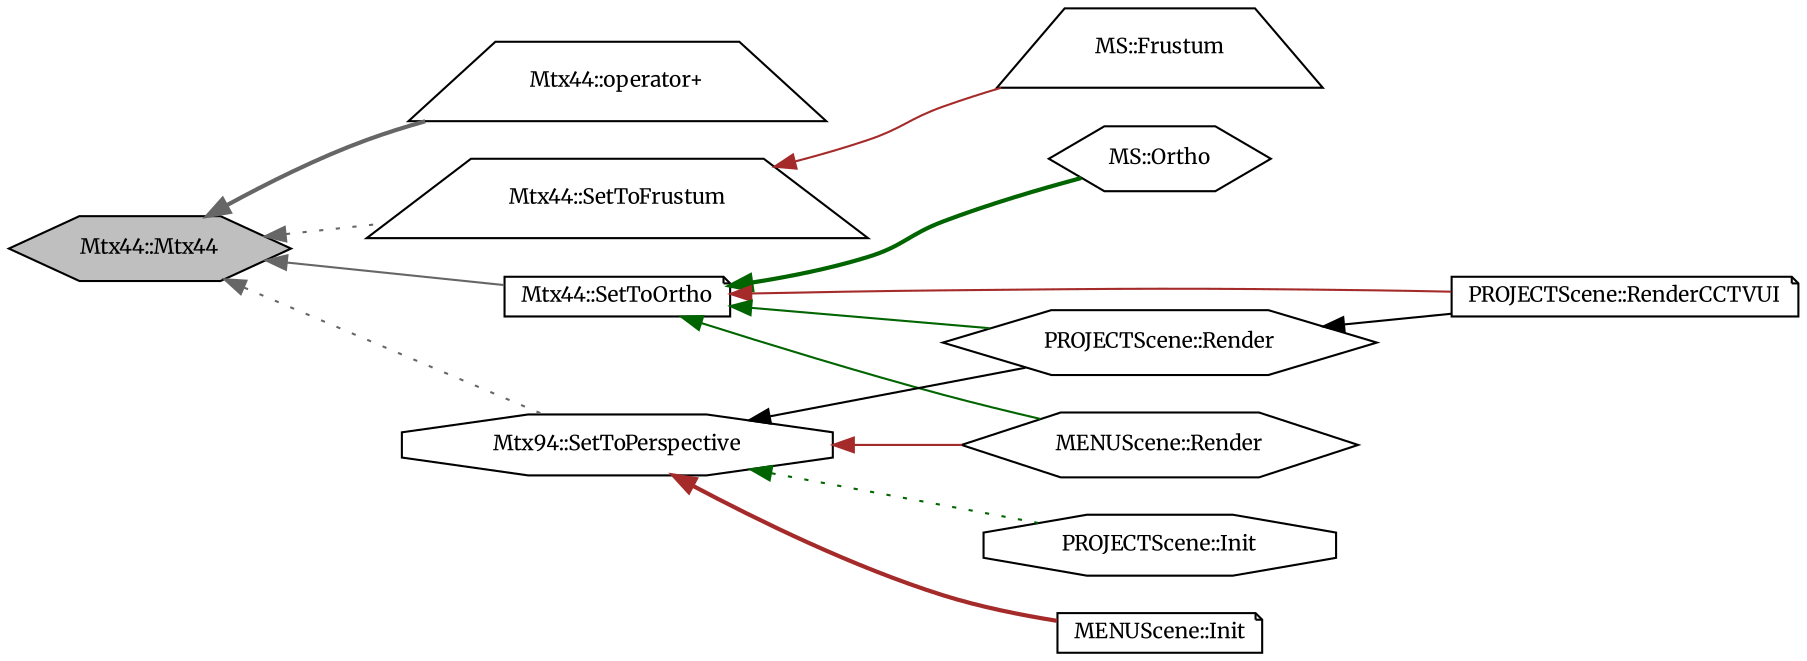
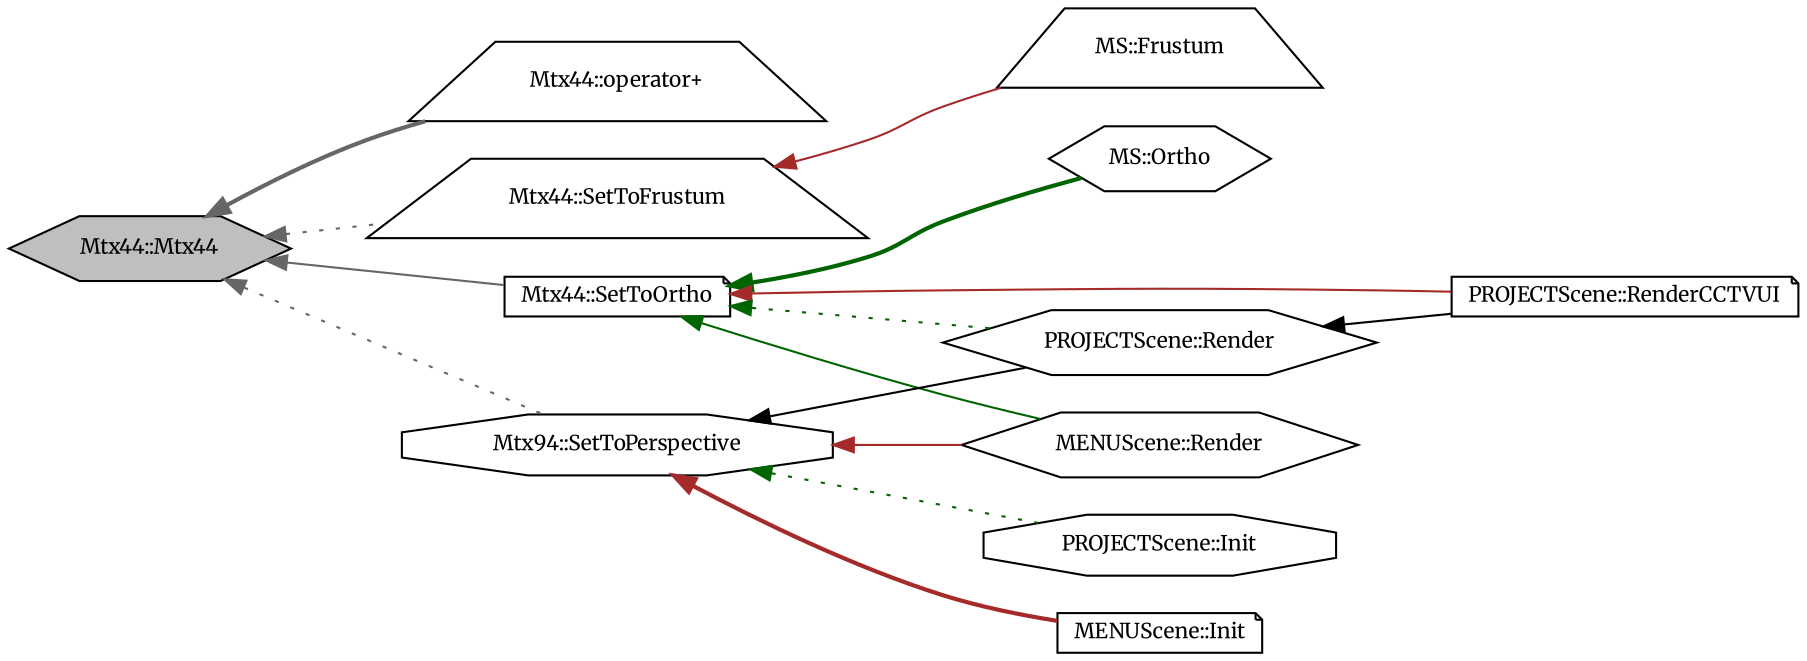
  digraph {
    fontname=Merriweather
    rankdir=LR
    node [color=black fontname=Merriweather fontsize=10 shape=hexagon]
    edge [color=gray40 dir=back fontname=Merriweather fontsize=10 labelfontname=Helvetica labelfontsize=10 style=solid]
    n1 [fillcolor=grey75 fontcolor=black height=0.2 label="Mtx44::Mtx44" style=filled width=0.4]
    n2 [height=0.2 label="Mtx44::operator+" shape=trapezium width=0.4]
    n3 [height=0.2 label="Mtx44::SetToFrustum" shape=trapezium width=0.4]
    n4 [height=0.2 label="Mtx44::SetToOrtho" shape=note width=0.4]
    n5 [height=0.2 label="Mtx94::SetToPerspective" shape=octagon width=0.4]
    n6 [height=0.2 label="MS::Frustum" shape=trapezium width=0.4]
    n7 [height=0.2 label="MS::Ortho" width=0.4]
    n8 [height=0.2 label="MENUScene::Render" width=0.4]
    n9 [height=0.2 label="PROJECTScene::RenderCCTVUI" shape=note width=0.4]
    n10 [height=0.2 label="PROJECTScene::Render" width=0.4]
    n11 [height=0.2 label="MENUScene::Init" shape=note width=0.4]
    n12 [height=0.2 label="PROJECTScene::Init" shape=octagon width=0.4]
    n1 -> n2 [style=bold]
    n1 -> n3 [style=dotted]
    n1 -> n4
    n1 -> n5 [style=dotted]
    n3 -> n6 [color=brown]
    n4 -> n7 [color=darkgreen style=bold]
    n4 -> n8 [color=darkgreen]
    n4 -> n9 [color=brown]
-   n4 -> n10 [color=darkgreen]
+   n4 -> n10 [color=darkgreen style=dotted]
    n5 -> n8 [color=brown]
    n5 -> n10 [color=black]
    n5 -> n11 [color=brown style=bold]
    n5 -> n12 [color=darkgreen style=dotted]
    n10 -> n9 [color=black]
  }
